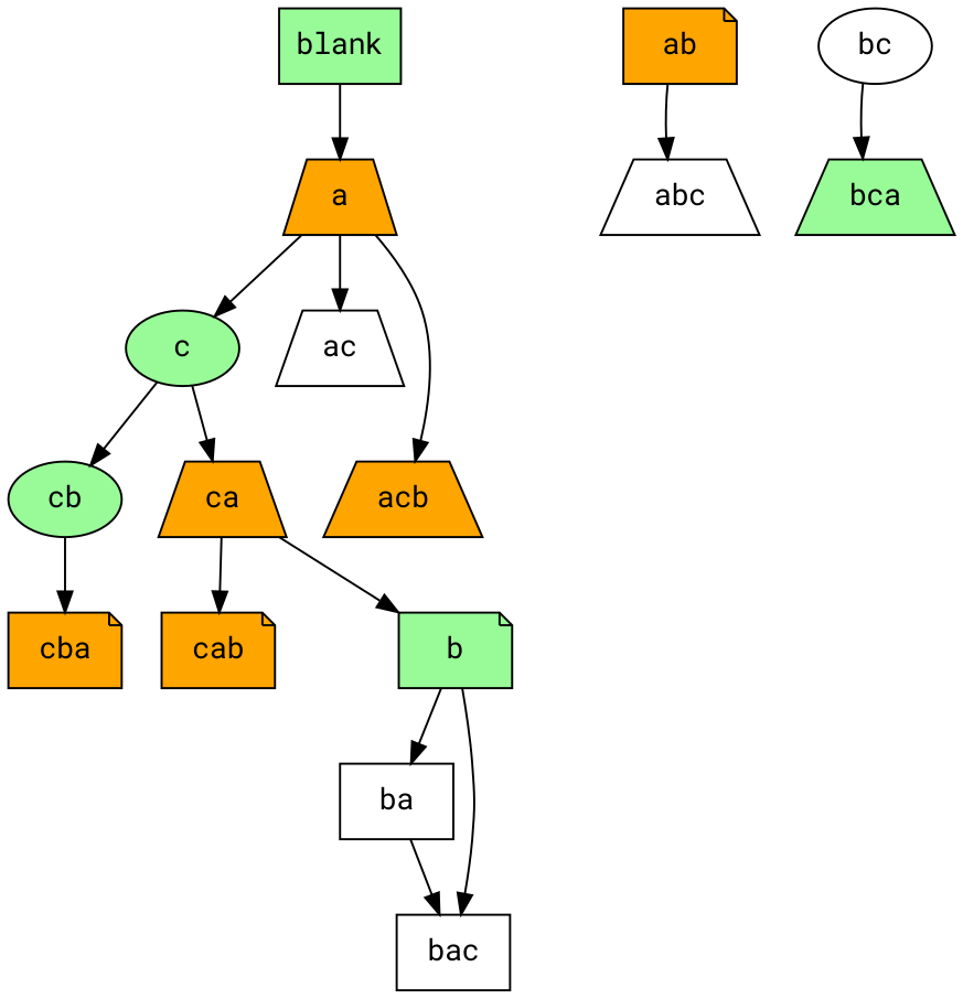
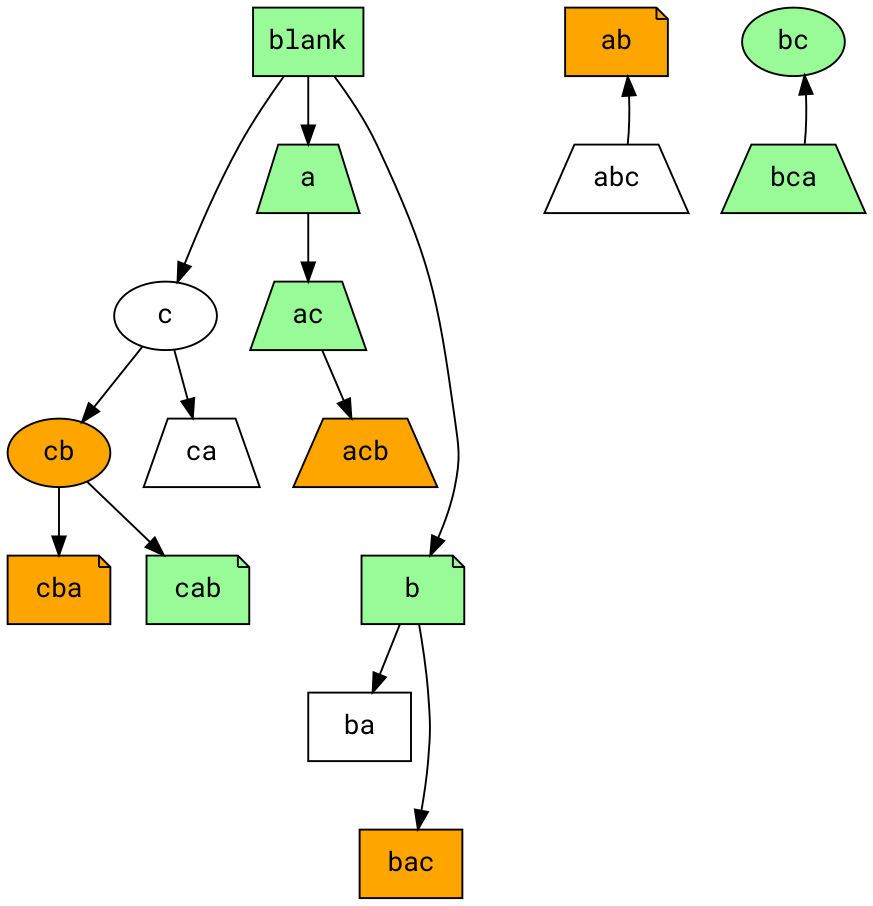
  digraph {
    fontname="Roboto Mono"
    node [fillcolor=white fontname="Roboto Mono" shape=trapezium style=filled]
    edge [fontname="Roboto Mono"]
    blank [fillcolor=palegreen shape=box]
-   a [fillcolor=orange]
+   a [fillcolor=palegreen]
    b [fillcolor=palegreen shape=note]
-   c [fillcolor=palegreen shape=ellipse]
-   ac
+   c [shape=ellipse]
+   ac [fillcolor=palegreen]
    ba [shape=box]
-   bac [shape=box]
-   ca [fillcolor=orange]
-   cb [fillcolor=palegreen shape=ellipse]
+   bac [fillcolor=orange shape=box]
+   ca
+   cb [fillcolor=orange shape=ellipse]
    ab [fillcolor=orange shape=note]
    abc
    acb [fillcolor=orange]
-   bc [shape=ellipse]
+   bc [fillcolor=palegreen shape=ellipse]
    bca [fillcolor=palegreen]
-   cab [fillcolor=orange shape=note]
+   cab [fillcolor=palegreen shape=note]
    cba [fillcolor=orange shape=note]
    blank -> a
-   ca -> b
-   a -> c
+   blank -> b
+   blank -> c
    a -> ac
    b -> ba
    b -> bac
    c -> ca
    c -> cb
-   a -> acb
-   ba -> bac
-   ca -> cab
+   ac -> acb
+   cb -> cab
    cb -> cba
-   ab -> abc
-   bc -> bca
+   abc -> ab
+   bca -> bc
  }
